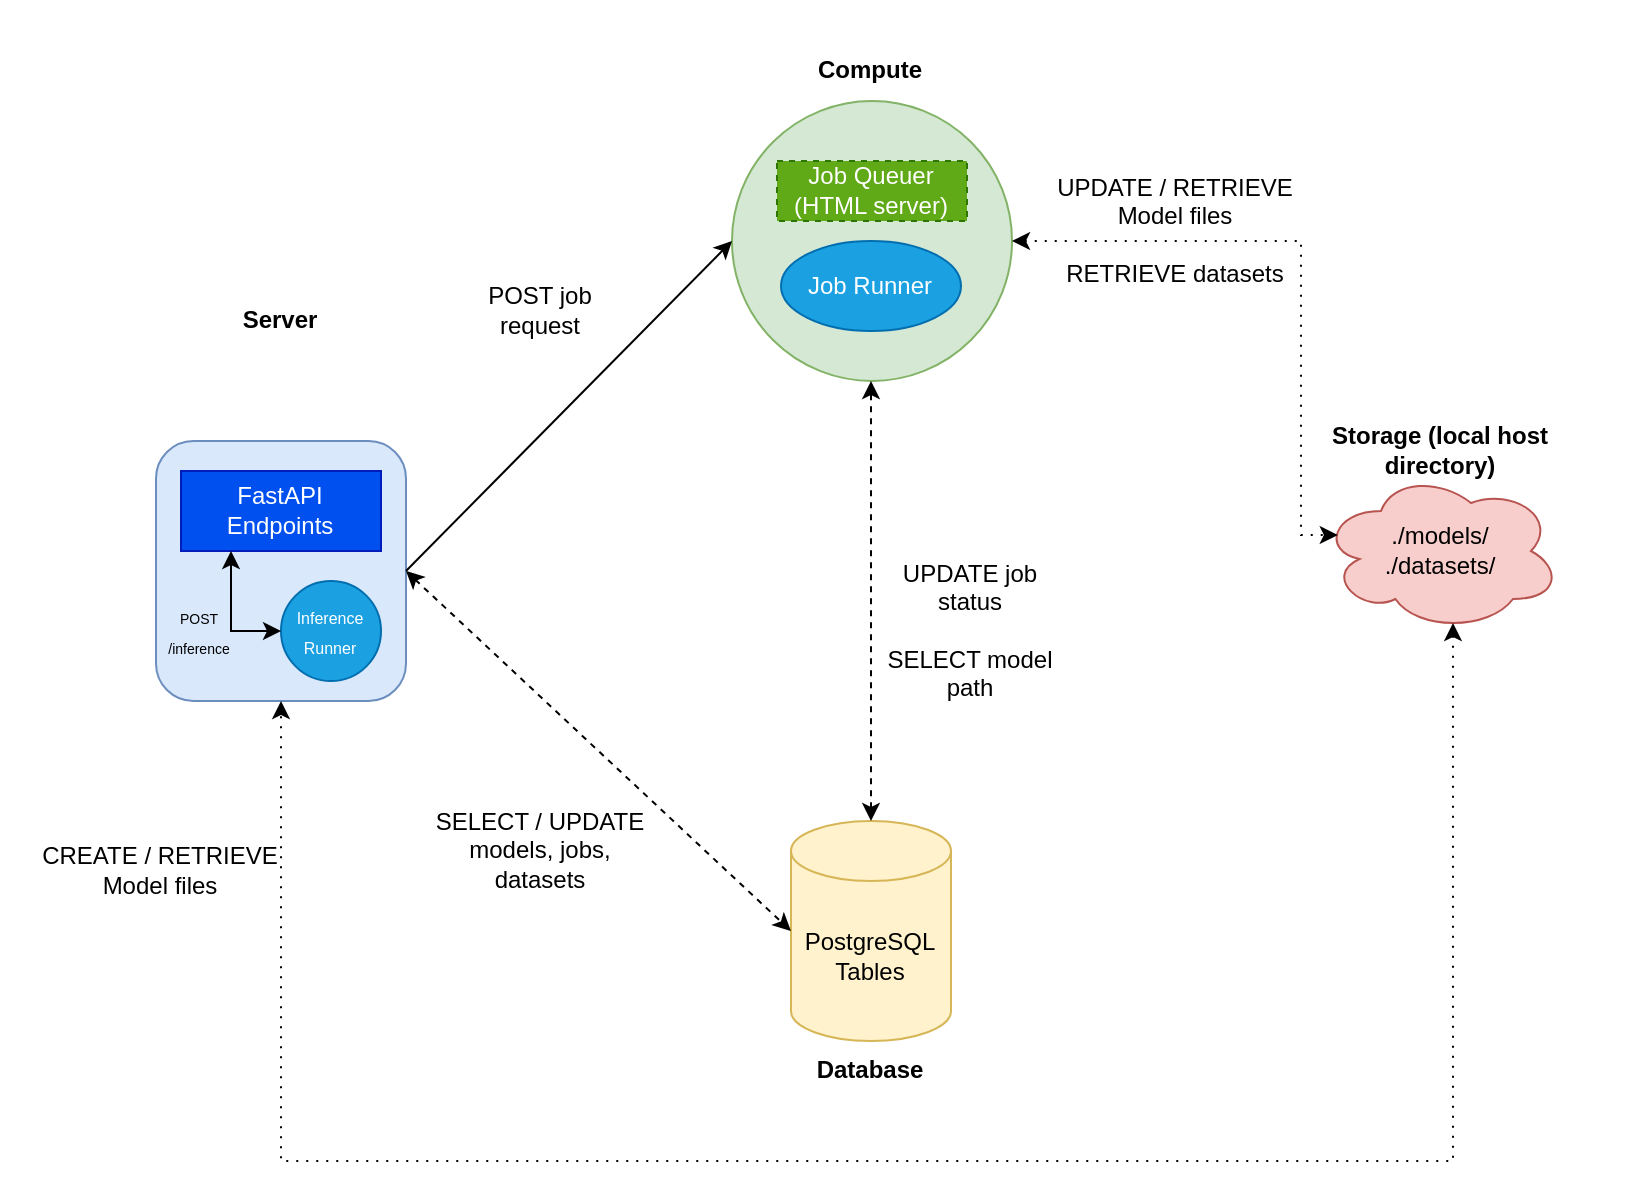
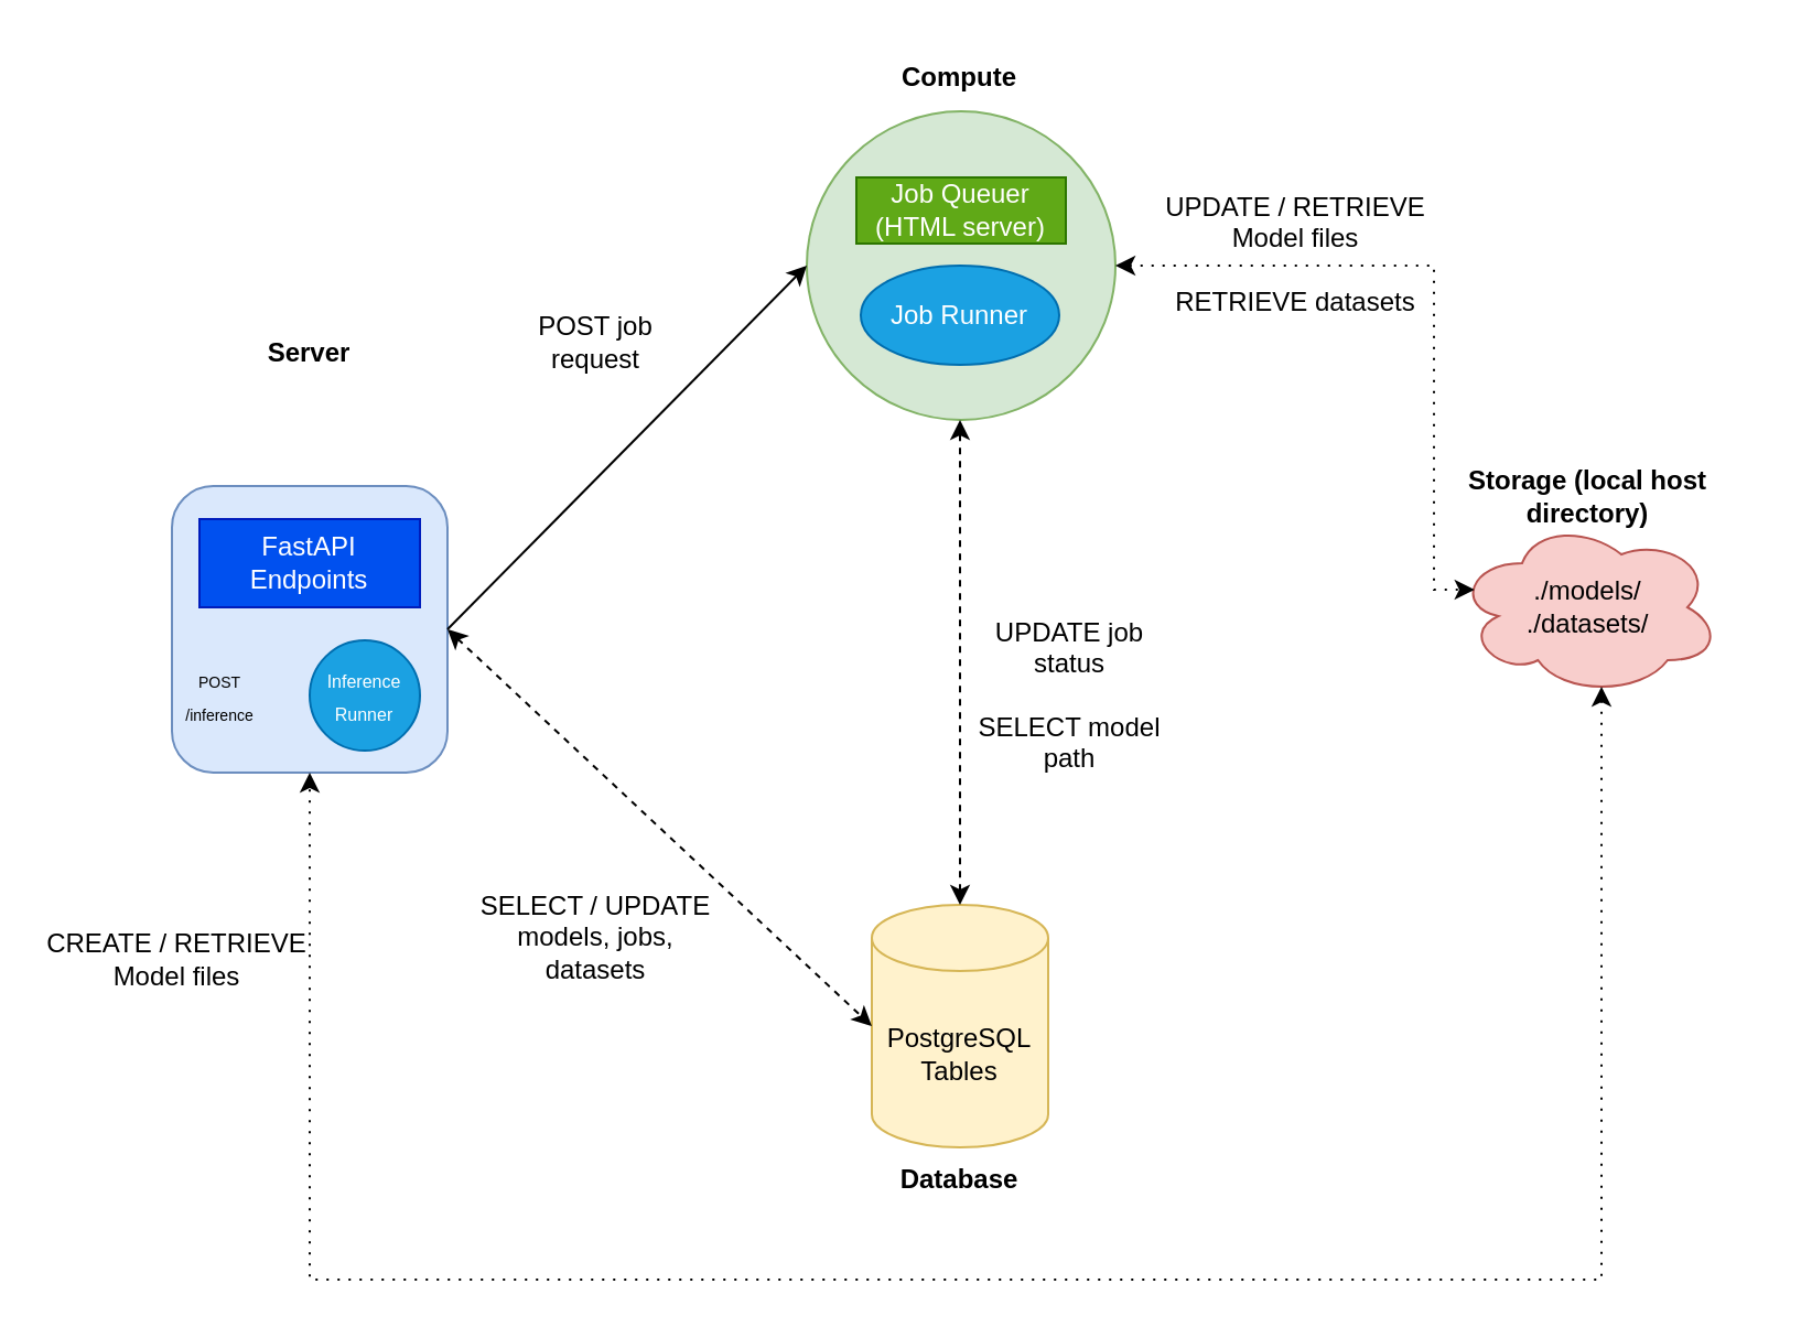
  <mxCell id="0" />
  <mxCell id="1" parent="0" />
  <mxCell id="2" value="PostgreSQL&lt;div&gt;Tables&lt;/div&gt;" style="shape=cylinder3;whiteSpace=wrap;html=1;boundedLbl=1;backgroundOutline=1;size=15;fillColor=#fff2cc;strokeColor=#d6b656;" parent="1" vertex="1"><mxGeometry x="395" y="410" width="80" height="110" as="geometry" /></mxCell>
  <mxCell id="3" value="" style="rounded=1;whiteSpace=wrap;html=1;fillColor=#dae8fc;strokeColor=#6c8ebf;" parent="1" vertex="1"><mxGeometry x="77.5" y="220" width="125" height="130" as="geometry" /></mxCell>
  <mxCell id="4" value="" style="ellipse;whiteSpace=wrap;html=1;aspect=fixed;fillColor=#d5e8d4;strokeColor=#82b366;" parent="1" vertex="1"><mxGeometry x="365.5" y="50" width="140" height="140" as="geometry" /></mxCell>
  <mxCell id="5" value="&lt;b&gt;Server&lt;/b&gt;" style="text;html=1;align=center;verticalAlign=middle;whiteSpace=wrap;rounded=0;" vertex="1" parent="1"><mxGeometry x="110" y="145" width="60" height="30" as="geometry" /></mxCell>
  <mxCell id="6" value="&lt;b&gt;Compute&lt;/b&gt;" style="text;html=1;align=center;verticalAlign=middle;whiteSpace=wrap;rounded=0;" vertex="1" parent="1"><mxGeometry x="405" width="60" height="30" as="geometry" y="20" /></mxCell>
  <mxCell id="7" value="&lt;b&gt;Database&lt;/b&gt;" style="text;html=1;align=center;verticalAlign=middle;whiteSpace=wrap;rounded=0;" vertex="1" parent="1"><mxGeometry x="405" y="520" width="60" height="30" as="geometry" /></mxCell>
- <mxCell id="8" value="Job Queuer (HTML server)" style="rounded=0;whiteSpace=wrap;html=1;fillColor=#60a917;strokeColor=#2D7600;fontColor=#ffffff;dashed=1;" vertex="1" parent="1"><mxGeometry x="388" y="80" width="95" height="30" as="geometry" /></mxCell>
+ <mxCell id="8" value="Job Queuer (HTML server)" style="rounded=0;whiteSpace=wrap;html=1;fillColor=#60a917;strokeColor=#2D7600;fontColor=#ffffff;" vertex="1" parent="1"><mxGeometry x="388" y="80" width="95" height="30" as="geometry" /></mxCell>
  <mxCell id="9" value="" style="endArrow=classic;html=1;rounded=0;exitX=1;exitY=0.5;exitDx=0;exitDy=0;entryX=0;entryY=0.5;entryDx=0;entryDy=0;" edge="1" parent="1" source="3" target="4"><mxGeometry width="50" height="50" relative="1" as="geometry"><mxPoint x="270" y="270" as="sourcePoint" /><mxPoint x="320" y="220" as="targetPoint" /></mxGeometry></mxCell>
  <mxCell id="10" value="POST job request" style="text;html=1;align=center;verticalAlign=middle;whiteSpace=wrap;rounded=0;" vertex="1" parent="1"><mxGeometry x="240" y="140" width="60" height="30" as="geometry" /></mxCell>
  <mxCell id="11" value="" style="endArrow=classic;startArrow=classic;html=1;rounded=0;exitX=0.5;exitY=0;exitDx=0;exitDy=0;exitPerimeter=0;dashed=1;" edge="1" parent="1" source="2"><mxGeometry width="50" height="50" relative="1" as="geometry"><mxPoint x="330" y="250" as="sourcePoint" /><mxPoint x="435" y="190" as="targetPoint" /></mxGeometry></mxCell>
  <mxCell id="12" value="UPDATE job status&lt;div&gt;&lt;br&gt;&lt;div&gt;SELECT model path&lt;/div&gt;&lt;/div&gt;" style="text;html=1;align=center;verticalAlign=middle;whiteSpace=wrap;rounded=0;" vertex="1" parent="1"><mxGeometry x="435" y="300" width="100" height="30" as="geometry" /></mxCell>
  <mxCell id="13" value="" style="endArrow=classic;startArrow=classic;html=1;rounded=0;exitX=1;exitY=0.5;exitDx=0;exitDy=0;entryX=0;entryY=0.5;entryDx=0;entryDy=0;entryPerimeter=0;dashed=1;" edge="1" parent="1" source="3" target="2"><mxGeometry width="50" height="50" relative="1" as="geometry"><mxPoint x="340" y="340" as="sourcePoint" /><mxPoint x="390" y="290" as="targetPoint" /></mxGeometry></mxCell>
  <mxCell id="14" value="SELECT / UPDATE&lt;div&gt;&lt;span style=&quot;background-color: initial;&quot;&gt;models, jobs, datasets&lt;/span&gt;&lt;/div&gt;" style="text;html=1;align=center;verticalAlign=middle;whiteSpace=wrap;rounded=0;" vertex="1" parent="1"><mxGeometry x="215" y="400" width="110" height="50" as="geometry" /></mxCell>
  <mxCell id="15" value="./models/&lt;br&gt;&lt;div&gt;./datasets/&lt;/div&gt;" style="ellipse;shape=cloud;whiteSpace=wrap;html=1;fillColor=#f8cecc;strokeColor=#b85450;" vertex="1" parent="1"><mxGeometry x="660" y="235" width="120" height="80" as="geometry" /></mxCell>
  <mxCell id="16" value="&lt;b&gt;Storage (local host directory)&lt;/b&gt;" style="text;html=1;align=center;verticalAlign=middle;whiteSpace=wrap;rounded=0;" vertex="1" parent="1"><mxGeometry x="645" y="210" width="150" height="30" as="geometry" /></mxCell>
  <mxCell id="17" value="" style="endArrow=classic;startArrow=classic;html=1;rounded=0;entryX=0.5;entryY=1;entryDx=0;entryDy=0;exitX=0.55;exitY=0.95;exitDx=0;exitDy=0;exitPerimeter=0;edgeStyle=orthogonalEdgeStyle;dashed=1;dashPattern=1 4;" edge="1" parent="1" source="15" target="3"><mxGeometry width="50" height="50" relative="1" as="geometry"><mxPoint x="110" y="460" as="sourcePoint" /><mxPoint x="160" y="410" as="targetPoint" /><Array as="points"><mxPoint x="726" y="580" /><mxPoint x="140" y="580" /></Array></mxGeometry></mxCell>
  <mxCell id="18" value="&lt;div&gt;UPDATE / RETRIEVE Model files&lt;/div&gt;&lt;div&gt;&lt;br&gt;&lt;/div&gt;&lt;div&gt;RETRIEVE datasets&lt;/div&gt;" style="text;html=1;align=center;verticalAlign=middle;whiteSpace=wrap;rounded=0;" vertex="1" parent="1"><mxGeometry x="515" y="90" width="145" height="50" as="geometry" /></mxCell>
  <mxCell id="19" style="edgeStyle=orthogonalEdgeStyle;rounded=0;orthogonalLoop=1;jettySize=auto;html=1;exitX=0.5;exitY=1;exitDx=0;exitDy=0;" edge="1" parent="1" source="3" target="3"><mxGeometry relative="1" as="geometry" /></mxCell>
  <mxCell id="20" value="&lt;font style=&quot;font-size: 8px;&quot;&gt;Inference Runner&lt;/font&gt;" style="ellipse;whiteSpace=wrap;html=1;aspect=fixed;fillColor=#1ba1e2;fontColor=#ffffff;strokeColor=#006EAF;" vertex="1" parent="1"><mxGeometry x="140" y="290" width="50" height="50" as="geometry" /></mxCell>
  <mxCell id="21" value="Job Runner" style="ellipse;whiteSpace=wrap;html=1;fillColor=#1ba1e2;fontColor=#ffffff;strokeColor=#006EAF;" vertex="1" parent="1"><mxGeometry x="390" y="120" width="90" height="45" as="geometry" /></mxCell>
  <mxCell id="22" value="FastAPI Endpoints" style="rounded=0;whiteSpace=wrap;html=1;fillColor=#0050ef;fontColor=#ffffff;strokeColor=#001DBC;" vertex="1" parent="1"><mxGeometry x="90" y="235" width="100" height="40" as="geometry" /></mxCell>
- <mxCell id="23" value="" style="endArrow=classic;startArrow=classic;html=1;rounded=0;entryX=0.25;entryY=1;entryDx=0;entryDy=0;exitX=0;exitY=0.5;exitDx=0;exitDy=0;edgeStyle=orthogonalEdgeStyle;" edge="1" parent="1" source="20" target="22"><mxGeometry width="50" height="50" relative="1" as="geometry"><mxPoint x="-20" y="350" as="sourcePoint" /><mxPoint x="30" y="300" as="targetPoint" /><Array as="points"><mxPoint x="115" y="315" /></Array></mxGeometry></mxCell>
  <mxCell id="24" value="&lt;font style=&quot;font-size: 7px;&quot;&gt;POST /inference&lt;/font&gt;" style="text;html=1;align=center;verticalAlign=middle;whiteSpace=wrap;rounded=0;" vertex="1" parent="1"><mxGeometry x="77.5" y="310" width="42.5" height="10" as="geometry" /></mxCell>
  <mxCell id="25" style="edgeStyle=orthogonalEdgeStyle;rounded=0;orthogonalLoop=1;jettySize=auto;html=1;exitX=1;exitY=0.5;exitDx=0;exitDy=0;entryX=0.07;entryY=0.4;entryDx=0;entryDy=0;entryPerimeter=0;startArrow=classic;startFill=1;dashed=1;dashPattern=1 4;" edge="1" parent="1" source="4" target="15"><mxGeometry relative="1" as="geometry"><Array as="points"><mxPoint x="650" y="120" /><mxPoint x="650" y="267" /></Array></mxGeometry></mxCell>
  <mxCell id="26" value="&lt;div&gt;CREATE / RETRIEVE Model files&lt;/div&gt;" style="text;html=1;align=center;verticalAlign=middle;whiteSpace=wrap;rounded=0;" vertex="1" parent="1"><mxGeometry x="20" y="410" width="120" height="50" as="geometry" /></mxCell>
